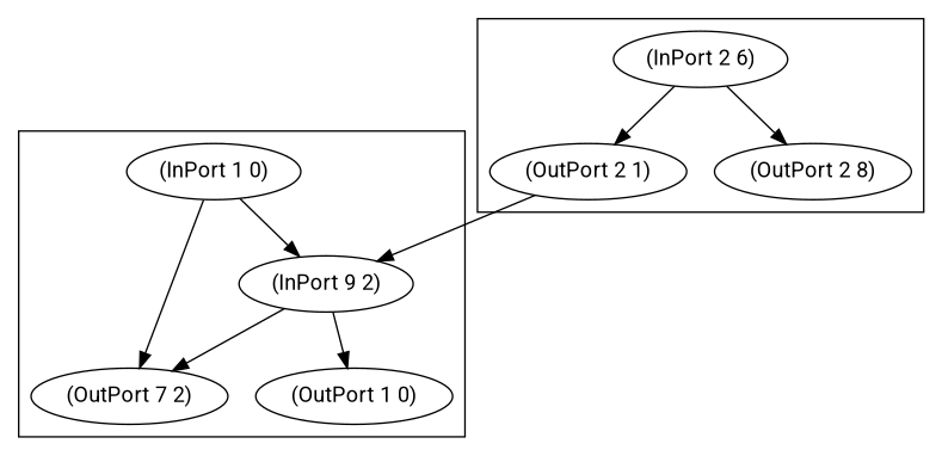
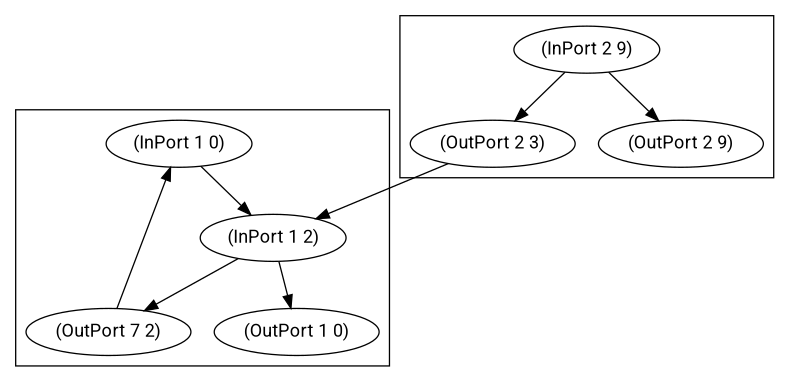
  digraph {
    fontname=Roboto
    node [fontname=Roboto]
    edge [fontname=Roboto]
    "(InPort 1 0)"
-   "(InPort 1 2)" [label="(InPort 9 2)"]
+   "(InPort 1 2)"
    "(OutPort 1 0)"
    n4 [label="(OutPort 7 2)"]
-   "(InPort 2 9)" [label="(InPort 2 6)"]
-   "(OutPort 2 1)"
-   "(OutPort 2 9)" [label="(OutPort 2 8)"]
+   "(InPort 2 9)"
+   "(OutPort 2 1)" [label="(OutPort 2 3)"]
+   "(OutPort 2 9)"
    subgraph cluster_1 {
      "(InPort 1 0)"
      "(InPort 1 2)"
      "(OutPort 1 0)"
      n4
    }
    subgraph cluster_2 {
      "(InPort 2 9)"
      "(OutPort 2 1)"
      "(OutPort 2 9)"
    }
    "(InPort 1 0)" -> "(InPort 1 2)"
-   "(InPort 1 0)" -> n4
+   n4 -> "(InPort 1 0)"
    "(InPort 1 2)" -> "(OutPort 1 0)"
    "(InPort 1 2)" -> n4
    "(InPort 2 9)" -> "(OutPort 2 1)"
    "(InPort 2 9)" -> "(OutPort 2 9)"
    "(OutPort 2 1)" -> "(InPort 1 2)"
  }
